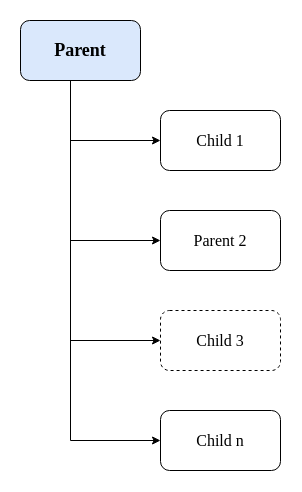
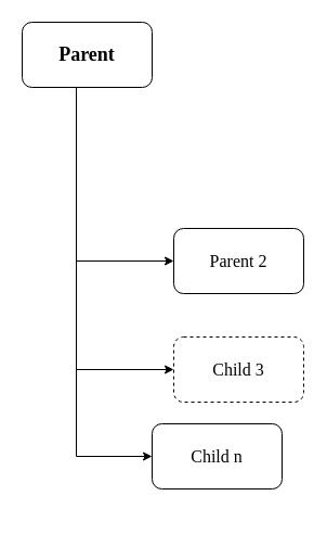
  <mxCell id="0" />
  <mxCell id="1" parent="0" />
- <mxCell id="2" style="edgeStyle=orthogonalEdgeStyle;rounded=0;orthogonalLoop=1;jettySize=auto;html=1;entryX=0;entryY=0.5;entryDx=0;entryDy=0;" edge="1" parent="1" source="3" target="4"><mxGeometry relative="1" as="geometry"><Array as="points"><mxPoint x="70" y="140" /></Array></mxGeometry></mxCell>
- <mxCell id="3" value="Parent" style="rounded=1;whiteSpace=wrap;html=1;fontFamily=Tahoma;fontSize=18;fontStyle=1;fillColor=#dae8fc;" vertex="1" parent="1"><mxGeometry x="20" y="20" width="120" height="60" as="geometry" /></mxCell>
- <mxCell id="4" value="Child 1" style="rounded=1;whiteSpace=wrap;html=1;fontSize=16;fontFamily=Tahoma;" vertex="1" parent="1"><mxGeometry x="160" y="110" width="120" height="60" as="geometry" /></mxCell>
+ <mxCell id="3" value="Parent" style="rounded=1;whiteSpace=wrap;html=1;fontFamily=Tahoma;fontSize=18;fontStyle=1" vertex="1" parent="1"><mxGeometry x="20" y="20" width="120" height="60" as="geometry" /></mxCell>
  <mxCell id="5" value="Parent 2" style="rounded=1;whiteSpace=wrap;html=1;fontSize=16;fontFamily=Tahoma;" vertex="1" parent="1"><mxGeometry x="160" y="210" width="120" height="60" as="geometry" /></mxCell>
  <mxCell id="6" value="Child 3" style="rounded=1;whiteSpace=wrap;html=1;fontSize=16;fontFamily=Tahoma;dashed=1;" vertex="1" parent="1"><mxGeometry x="160" y="310" width="120" height="60" as="geometry" /></mxCell>
- <mxCell id="7" value="Child n" style="rounded=1;whiteSpace=wrap;html=1;fontSize=16;fontFamily=Tahoma;" vertex="1" parent="1"><mxGeometry x="160" y="410" width="120" height="60" as="geometry" /></mxCell>
+ <mxCell id="7" value="Child n" style="rounded=1;whiteSpace=wrap;html=1;fontSize=16;fontFamily=Tahoma;" vertex="1" parent="1"><mxGeometry x="140" y="390" width="120" height="60" as="geometry" /></mxCell>
  <mxCell id="8" style="edgeStyle=orthogonalEdgeStyle;rounded=0;orthogonalLoop=1;jettySize=auto;html=1;" edge="1" parent="1"><mxGeometry relative="1" as="geometry"><mxPoint x="70" y="80" as="sourcePoint" /><mxPoint x="160" y="240" as="targetPoint" /><Array as="points"><mxPoint x="70" y="240" /><mxPoint x="160" y="240" /></Array></mxGeometry></mxCell>
  <mxCell id="9" style="edgeStyle=orthogonalEdgeStyle;rounded=0;orthogonalLoop=1;jettySize=auto;html=1;entryX=0;entryY=0.5;entryDx=0;entryDy=0;" edge="1" parent="1" target="6"><mxGeometry relative="1" as="geometry"><mxPoint x="70" y="80" as="sourcePoint" /><mxPoint x="170" y="250" as="targetPoint" /><Array as="points"><mxPoint x="70" y="340" /></Array></mxGeometry></mxCell>
  <mxCell id="10" style="edgeStyle=orthogonalEdgeStyle;rounded=0;orthogonalLoop=1;jettySize=auto;html=1;entryX=0;entryY=0.5;entryDx=0;entryDy=0;" edge="1" parent="1" target="7"><mxGeometry relative="1" as="geometry"><mxPoint x="70" y="80" as="sourcePoint" /><mxPoint x="180" y="340" as="targetPoint" /><Array as="points"><mxPoint x="70" y="80" /><mxPoint x="70" y="440" /></Array></mxGeometry></mxCell>
